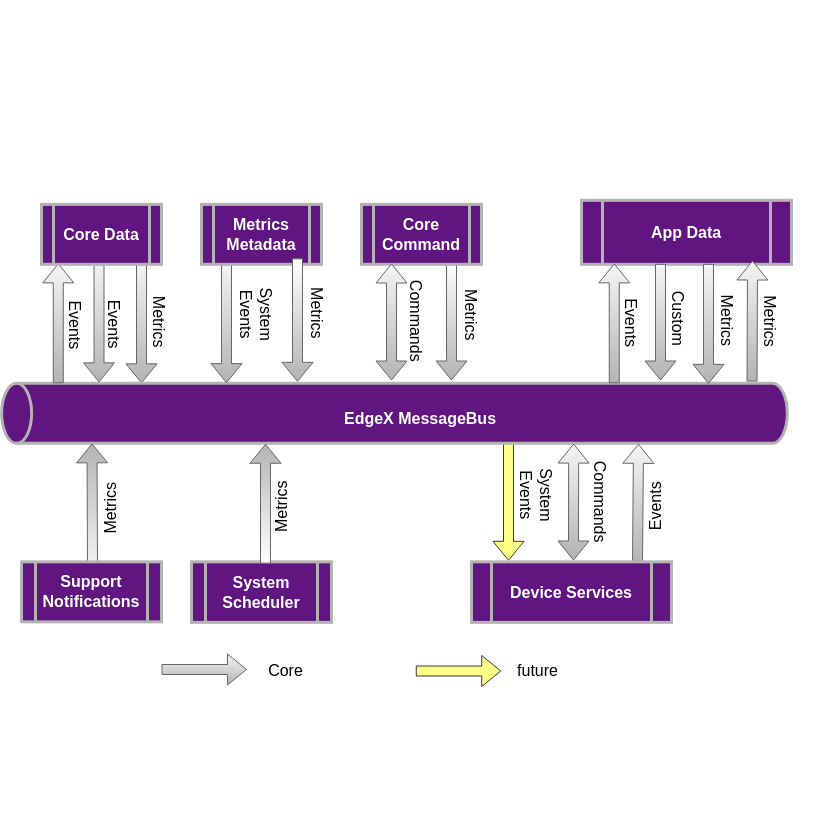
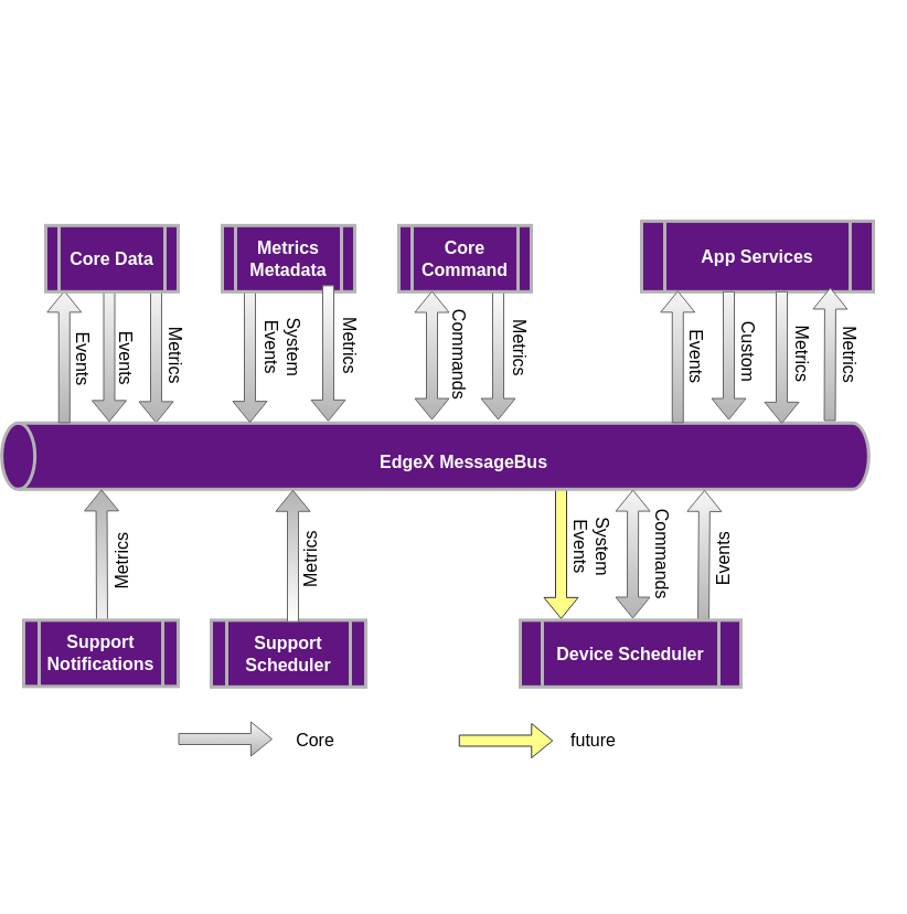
  <mxCell id="0" />
  <mxCell id="1" parent="0" />
  <mxCell id="2" value="" style="group" parent="1" vertex="1" connectable="0"><mxGeometry x="507" y="436.84" width="35" height="123.51" as="geometry" /></mxCell>
  <mxCell id="3" value="" style="group" parent="2" vertex="1" connectable="0"><mxGeometry width="35" height="123.51" as="geometry" /></mxCell>
  <mxCell id="4" value="" style="shape=flexArrow;endArrow=classic;html=1;rounded=0;fontSize=16;fillColor=#ffff88;strokeColor=#36393d;" parent="3" edge="1"><mxGeometry width="50" height="50" relative="1" as="geometry"><mxPoint as="sourcePoint" /><mxPoint y="123.51" as="targetPoint" /></mxGeometry></mxCell>
  <mxCell id="5" value="System Events" style="text;html=1;strokeColor=none;fillColor=none;align=center;verticalAlign=middle;whiteSpace=wrap;rounded=0;fontSize=16;rotation=90;" parent="3" vertex="1"><mxGeometry x="-4" y="43" width="65" height="30" as="geometry" /></mxCell>
  <mxCell id="6" value="" style="group" parent="1" vertex="1" connectable="0"><mxGeometry x="140" y="259.35" width="35" height="123.51" as="geometry" /></mxCell>
  <mxCell id="7" value="" style="shape=flexArrow;endArrow=classic;html=1;rounded=0;fontSize=16;fillColor=#f5f5f5;gradientColor=#b3b3b3;strokeColor=#666666;" parent="6" edge="1"><mxGeometry width="50" height="50" relative="1" as="geometry"><mxPoint as="sourcePoint" /><mxPoint y="123.51" as="targetPoint" /></mxGeometry></mxCell>
  <mxCell id="8" value="Metrics" style="text;html=1;strokeColor=none;fillColor=none;align=center;verticalAlign=middle;whiteSpace=wrap;rounded=0;fontSize=16;rotation=90;" parent="6" vertex="1"><mxGeometry x="-12.5" y="46.76" width="60" height="30" as="geometry" /></mxCell>
  <mxCell id="9" value="" style="group;fillColor=default;container=0;" parent="1" vertex="1" connectable="0"><mxGeometry x="108.765" y="382.845" width="602.47" height="60" as="geometry" /></mxCell>
- <mxCell id="10" value="&lt;b&gt;&lt;font color=&quot;#ffffff&quot;&gt;App Data&lt;/font&gt;&lt;/b&gt;" style="shape=process;whiteSpace=wrap;html=1;backgroundOutline=1;fontSize=16;fillColor=#601580;strokeColor=#B3B3B3;strokeWidth=3;perimeterSpacing=3;" parent="1" vertex="1"><mxGeometry x="580" y="199.84" width="210" height="64" as="geometry" /></mxCell>
+ <mxCell id="10" value="&lt;b&gt;&lt;font color=&quot;#ffffff&quot;&gt;App Services&lt;/font&gt;&lt;/b&gt;" style="shape=process;whiteSpace=wrap;html=1;backgroundOutline=1;fontSize=16;fillColor=#601580;strokeColor=#B3B3B3;strokeWidth=3;perimeterSpacing=3;" parent="1" vertex="1"><mxGeometry x="580" y="199.84" width="210" height="64" as="geometry" /></mxCell>
  <mxCell id="11" value="" style="shape=cylinder3;whiteSpace=wrap;html=1;boundedLbl=1;backgroundOutline=1;size=15;rotation=-90;fillColor=#601580;strokeWidth=3;strokeColor=#B3B3B3;" parent="1" vertex="1"><mxGeometry x="362.99" y="20" width="60" height="785.69" as="geometry" /></mxCell>
  <mxCell id="12" value="&lt;font color=&quot;#ffffff&quot; style=&quot;font-size: 16px;&quot;&gt;&lt;b&gt;EdgeX MessageBus&lt;/b&gt;&lt;/font&gt;" style="text;html=1;strokeColor=none;fillColor=none;align=center;verticalAlign=middle;whiteSpace=wrap;rounded=0;" parent="1" vertex="1"><mxGeometry x="338.76" y="403.35" width="160" height="30" as="geometry" /></mxCell>
  <mxCell id="13" value="" style="shape=flexArrow;endArrow=classic;html=1;rounded=0;fontSize=16;fillColor=#f5f5f5;strokeColor=#666666;gradientColor=#B3B3B3;gradientDirection=north;" parent="1" edge="1"><mxGeometry width="50" height="50" relative="1" as="geometry"><mxPoint x="91" y="570" as="sourcePoint" /><mxPoint x="90.5" y="442.84" as="targetPoint" /></mxGeometry></mxCell>
  <mxCell id="14" value="Metrics" style="text;html=1;strokeColor=none;fillColor=none;align=center;verticalAlign=middle;whiteSpace=wrap;rounded=0;fontSize=16;rotation=-90;" parent="1" vertex="1"><mxGeometry x="79" y="492.84" width="60" height="30" as="geometry" /></mxCell>
  <mxCell id="15" value="" style="group" parent="1" vertex="1" connectable="0"><mxGeometry x="450" y="259.84" width="35" height="85" as="geometry" /></mxCell>
  <mxCell id="16" value="" style="group" parent="15" vertex="1" connectable="0"><mxGeometry width="35" height="85" as="geometry" /></mxCell>
  <mxCell id="17" value="" style="shape=flexArrow;endArrow=classic;html=1;rounded=0;fontSize=16;fillColor=#FFFFFF;strokeColor=#666666;gradientColor=#B3B3B3;" parent="16" edge="1"><mxGeometry width="50" height="50" relative="1" as="geometry"><mxPoint as="sourcePoint" /><mxPoint y="120.16" as="targetPoint" /></mxGeometry></mxCell>
  <mxCell id="18" value="Metrics" style="text;html=1;strokeColor=none;fillColor=none;align=center;verticalAlign=middle;whiteSpace=wrap;rounded=0;fontSize=16;rotation=90;" parent="16" vertex="1"><mxGeometry x="-10" y="40" width="60" height="30" as="geometry" /></mxCell>
  <mxCell id="19" value="&lt;b&gt;&lt;font color=&quot;#ffffff&quot;&gt;Core Command&lt;/font&gt;&lt;/b&gt;" style="shape=process;whiteSpace=wrap;html=1;backgroundOutline=1;fontSize=16;fillColor=#601580;strokeWidth=3;perimeterSpacing=3;strokeColor=#B3B3B3;" parent="1" vertex="1"><mxGeometry x="360" y="203.84" width="120" height="60" as="geometry" /></mxCell>
  <mxCell id="20" value="" style="group" parent="1" vertex="1" connectable="0"><mxGeometry x="225" y="259.1" width="67" height="123.51" as="geometry" /></mxCell>
  <mxCell id="21" value="" style="shape=flexArrow;endArrow=classic;html=1;rounded=0;fontSize=16;fillColor=#f5f5f5;gradientColor=#b3b3b3;strokeColor=#666666;" parent="20" edge="1"><mxGeometry width="50" height="50" relative="1" as="geometry"><mxPoint as="sourcePoint" /><mxPoint y="123.51" as="targetPoint" /></mxGeometry></mxCell>
  <mxCell id="22" value="System Events" style="text;html=1;strokeColor=none;fillColor=none;align=center;verticalAlign=middle;whiteSpace=wrap;rounded=0;fontSize=16;rotation=90;" parent="20" vertex="1"><mxGeometry x="-3" y="40" width="65" height="30" as="geometry" /></mxCell>
  <mxCell id="23" value="&lt;b&gt;Metrics Metadata&lt;/b&gt;" style="shape=process;whiteSpace=wrap;html=1;backgroundOutline=1;fontSize=16;fillColor=#601580;fontColor=#FFFFFF;strokeWidth=3;perimeterSpacing=3;strokeColor=#B3B3B3;" parent="1" vertex="1"><mxGeometry x="200" y="203.84" width="120" height="60" as="geometry" /></mxCell>
  <mxCell id="24" value="" style="group" parent="1" vertex="1" connectable="0"><mxGeometry x="642" y="442.84" width="35" height="90.51" as="geometry" /></mxCell>
  <mxCell id="25" value="" style="shape=flexArrow;endArrow=classic;html=1;rounded=0;fontSize=16;fillColor=#f5f5f5;gradientColor=#b3b3b3;strokeColor=#666666;" parent="24" edge="1"><mxGeometry width="50" height="50" relative="1" as="geometry"><mxPoint x="-6" y="120.51" as="sourcePoint" /><mxPoint x="-5" y="0.51" as="targetPoint" /></mxGeometry></mxCell>
  <mxCell id="26" value="Events" style="text;html=1;strokeColor=none;fillColor=none;align=center;verticalAlign=middle;whiteSpace=wrap;rounded=0;fontSize=16;rotation=-90;" parent="24" vertex="1"><mxGeometry x="-18" y="48.637" width="60" height="28.582" as="geometry" /></mxCell>
  <mxCell id="27" value="" style="group" parent="1" vertex="1" connectable="0"><mxGeometry x="612.77" y="262.84" width="32.46" height="120" as="geometry" /></mxCell>
  <mxCell id="28" value="" style="shape=flexArrow;endArrow=classic;html=1;rounded=0;fontSize=16;fillColor=#f5f5f5;gradientColor=#b3b3b3;strokeColor=#666666;" parent="27" edge="1"><mxGeometry width="50" height="50" relative="1" as="geometry"><mxPoint y="120" as="sourcePoint" /><mxPoint as="targetPoint" /></mxGeometry></mxCell>
  <mxCell id="29" value="Events" style="text;html=1;strokeColor=none;fillColor=none;align=center;verticalAlign=middle;whiteSpace=wrap;rounded=0;fontSize=16;rotation=90;" parent="27" vertex="1"><mxGeometry x="-12.54" y="45.02" width="60" height="30" as="geometry" /></mxCell>
  <mxCell id="30" value="" style="group" parent="1" vertex="1" connectable="0"><mxGeometry x="56.77" y="262.84" width="29.73" height="120" as="geometry" /></mxCell>
  <mxCell id="31" value="" style="shape=flexArrow;endArrow=classic;html=1;rounded=0;fontSize=16;fillColor=#f5f5f5;gradientColor=#b3b3b3;strokeColor=#666666;" parent="30" edge="1"><mxGeometry width="50" height="50" relative="1" as="geometry"><mxPoint y="120" as="sourcePoint" /><mxPoint as="targetPoint" /></mxGeometry></mxCell>
  <mxCell id="32" value="Events" style="text;html=1;strokeColor=none;fillColor=none;align=center;verticalAlign=middle;whiteSpace=wrap;rounded=0;fontSize=16;rotation=90;" parent="30" vertex="1"><mxGeometry x="-12.77" y="49.51" width="60" height="25" as="geometry" /></mxCell>
- <mxCell id="33" value="&lt;b&gt;Device Services&lt;/b&gt;" style="shape=process;whiteSpace=wrap;html=1;backgroundOutline=1;fontSize=16;fillColor=#601580;fontColor=#FFFFFF;strokeWidth=3;perimeterSpacing=3;strokeColor=#B3B3B3;" parent="1" vertex="1"><mxGeometry x="470" y="561.35" width="200" height="60.51" as="geometry" /></mxCell>
+ <mxCell id="33" value="&lt;b&gt;Device Scheduler&lt;/b&gt;" style="shape=process;whiteSpace=wrap;html=1;backgroundOutline=1;fontSize=16;fillColor=#601580;fontColor=#FFFFFF;strokeWidth=3;perimeterSpacing=3;strokeColor=#B3B3B3;" parent="1" vertex="1"><mxGeometry x="470" y="561.35" width="200" height="60.51" as="geometry" /></mxCell>
  <mxCell id="34" value="" style="group" parent="1" vertex="1" connectable="0"><mxGeometry x="390" y="263" width="37" height="117" as="geometry" /></mxCell>
  <mxCell id="35" value="" style="shape=flexArrow;endArrow=classic;html=1;rounded=0;fontSize=16;entryX=1.008;entryY=0.523;entryDx=0;entryDy=0;entryPerimeter=0;startArrow=block;fillColor=#f5f5f5;strokeColor=#666666;gradientColor=#b3b3b3;" parent="34" edge="1"><mxGeometry width="50" height="50" relative="1" as="geometry"><mxPoint as="sourcePoint" /><mxPoint y="117" as="targetPoint" /></mxGeometry></mxCell>
  <mxCell id="36" value="Commands" style="text;html=1;strokeColor=none;fillColor=none;align=center;verticalAlign=middle;whiteSpace=wrap;rounded=0;fontSize=16;rotation=90;" parent="34" vertex="1"><mxGeometry x="-5" y="43.076" width="60" height="29.37" as="geometry" /></mxCell>
- <mxCell id="37" value="&lt;b&gt;System Scheduler&lt;/b&gt;" style="shape=process;whiteSpace=wrap;html=1;backgroundOutline=1;fontSize=16;fillColor=#601580;fontColor=#FFFFFF;strokeWidth=3;perimeterSpacing=3;strokeColor=#B3B3B3;" parent="1" vertex="1"><mxGeometry x="190" y="561.35" width="140" height="60.51" as="geometry" /></mxCell>
+ <mxCell id="37" value="&lt;b&gt;Support Scheduler&lt;/b&gt;" style="shape=process;whiteSpace=wrap;html=1;backgroundOutline=1;fontSize=16;fillColor=#601580;fontColor=#FFFFFF;strokeWidth=3;perimeterSpacing=3;strokeColor=#B3B3B3;" parent="1" vertex="1"><mxGeometry x="190" y="561.35" width="140" height="60.51" as="geometry" /></mxCell>
  <mxCell id="38" value="&lt;b&gt;Support Notifications&lt;/b&gt;" style="shape=process;whiteSpace=wrap;html=1;backgroundOutline=1;fontSize=16;fillColor=#601580;fontColor=#FFFFFF;strokeWidth=3;perimeterSpacing=3;strokeColor=#B3B3B3;" parent="1" vertex="1"><mxGeometry x="20" y="561.35" width="140" height="60" as="geometry" /></mxCell>
  <mxCell id="39" value="" style="group" parent="1" vertex="1" connectable="0"><mxGeometry x="86.714" y="258.35" width="49.0" height="123.51" as="geometry" /></mxCell>
  <mxCell id="40" value="" style="group" parent="39" vertex="1" connectable="0"><mxGeometry x="2" width="49.0" height="123.51" as="geometry" /></mxCell>
  <mxCell id="41" value="" style="shape=flexArrow;endArrow=classic;html=1;rounded=0;fontSize=16;fillColor=#f5f5f5;gradientColor=#b3b3b3;strokeColor=#666666;" parent="40" edge="1"><mxGeometry width="50" height="50" relative="1" as="geometry"><mxPoint x="8.786" as="sourcePoint" /><mxPoint x="8.786" y="123.51" as="targetPoint" /></mxGeometry></mxCell>
  <mxCell id="42" value="Events" style="text;html=1;strokeColor=none;fillColor=none;align=center;verticalAlign=middle;whiteSpace=wrap;rounded=0;fontSize=16;rotation=90;" parent="40" vertex="1"><mxGeometry x="0.929" y="41" width="47.143" height="49.0" as="geometry" /></mxCell>
  <mxCell id="43" value="" style="shape=flexArrow;endArrow=classic;html=1;rounded=0;fontSize=16;fillColor=#ffff88;strokeColor=#36393d;" parent="1" edge="1"><mxGeometry width="50" height="50" relative="1" as="geometry"><mxPoint x="414.28" y="670.502" as="sourcePoint" /><mxPoint x="499.752" y="670.502" as="targetPoint" /></mxGeometry></mxCell>
  <mxCell id="44" value="" style="shape=flexArrow;endArrow=classic;html=1;rounded=0;fontSize=16;fillColor=#f5f5f5;gradientColor=#b3b3b3;strokeColor=#666666;" parent="1" edge="1"><mxGeometry width="50" height="50" relative="1" as="geometry"><mxPoint x="159.996" y="669.011" as="sourcePoint" /><mxPoint x="245.468" y="669.011" as="targetPoint" /></mxGeometry></mxCell>
  <mxCell id="45" value="Core" style="text;html=1;strokeColor=none;fillColor=none;align=center;verticalAlign=middle;whiteSpace=wrap;rounded=0;fontSize=16;" parent="1" vertex="1"><mxGeometry x="252.288" y="659" width="64.915" height="22.497" as="geometry" /></mxCell>
  <mxCell id="46" value="future" style="text;html=1;strokeColor=none;fillColor=none;align=center;verticalAlign=middle;whiteSpace=wrap;rounded=0;fontSize=16;" parent="1" vertex="1"><mxGeometry x="504.088" y="659.003" width="64.915" height="22.497" as="geometry" /></mxCell>
  <mxCell id="47" value="&lt;b&gt;Core Data&lt;/b&gt;" style="shape=process;whiteSpace=wrap;html=1;backgroundOutline=1;fontSize=16;fillColor=#601580;fontColor=#FFFFFF;strokeWidth=3;perimeterSpacing=3;strokeColor=#B3B3B3;" parent="1" vertex="1"><mxGeometry x="40" y="203.84" width="120" height="60" as="geometry" /></mxCell>
  <mxCell id="48" value="" style="group" parent="1" vertex="1" connectable="0"><mxGeometry x="659" y="263.35" width="34" height="116.65" as="geometry" /></mxCell>
  <mxCell id="49" value="" style="shape=flexArrow;endArrow=classic;html=1;rounded=0;fontSize=16;fillColor=#f5f5f5;strokeColor=#666666;gradientColor=#b3b3b3;" parent="48" edge="1"><mxGeometry width="50" height="50" relative="1" as="geometry"><mxPoint as="sourcePoint" /><mxPoint y="116.65" as="targetPoint" /></mxGeometry></mxCell>
  <mxCell id="50" value="Custom" style="text;html=1;strokeColor=none;fillColor=none;align=center;verticalAlign=middle;whiteSpace=wrap;rounded=0;fontSize=16;rotation=90;" parent="48" vertex="1"><mxGeometry x="-12" y="40" width="60" height="30" as="geometry" /></mxCell>
  <mxCell id="51" value="" style="group" parent="1" vertex="1" connectable="0"><mxGeometry x="707" y="263.35" width="34" height="120" as="geometry" /></mxCell>
  <mxCell id="52" value="" style="shape=flexArrow;endArrow=classic;html=1;rounded=0;fontSize=16;fillColor=#f5f5f5;gradientColor=#b3b3b3;strokeColor=#666666;" parent="51" edge="1"><mxGeometry width="50" height="50" relative="1" as="geometry"><mxPoint as="sourcePoint" /><mxPoint y="120" as="targetPoint" /></mxGeometry></mxCell>
  <mxCell id="53" value="Metrics" style="text;html=1;strokeColor=none;fillColor=none;align=center;verticalAlign=middle;whiteSpace=wrap;rounded=0;fontSize=16;rotation=90;" parent="51" vertex="1"><mxGeometry x="-11" y="42" width="60" height="30" as="geometry" /></mxCell>
  <mxCell id="54" value="" style="shape=flexArrow;endArrow=classic;html=1;rounded=0;fontSize=16;startArrow=block;fillColor=#f5f5f5;strokeColor=#666666;exitX=-0.004;exitY=0.728;exitDx=0;exitDy=0;exitPerimeter=0;gradientColor=#b3b3b3;" parent="1" source="11" edge="1"><mxGeometry width="50" height="50" relative="1" as="geometry"><mxPoint x="570" y="500" as="sourcePoint" /><mxPoint x="572" y="560" as="targetPoint" /></mxGeometry></mxCell>
  <mxCell id="55" value="Commands" style="text;html=1;strokeColor=none;fillColor=none;align=center;verticalAlign=middle;whiteSpace=wrap;rounded=0;fontSize=16;rotation=90;" parent="1" vertex="1"><mxGeometry x="569" y="486.6" width="60" height="30" as="geometry" /></mxCell>
  <mxCell id="56" value="" style="shape=flexArrow;endArrow=classic;html=1;rounded=0;fontSize=16;fillColor=#f5f5f5;gradientColor=#b3b3b3;strokeColor=#666666;exitX=1.031;exitY=0.95;exitDx=0;exitDy=0;exitPerimeter=0;" parent="1" edge="1"><mxGeometry width="50" height="50" relative="1" as="geometry"><mxPoint x="750.551" y="380.985" as="sourcePoint" /><mxPoint x="751" y="260" as="targetPoint" /></mxGeometry></mxCell>
  <mxCell id="57" value="Metrics" style="text;html=1;strokeColor=none;fillColor=none;align=center;verticalAlign=middle;whiteSpace=wrap;rounded=0;fontSize=16;rotation=90;" parent="1" vertex="1"><mxGeometry x="739" y="306" width="60" height="30" as="geometry" /></mxCell>
  <mxCell id="58" value="" style="shape=flexArrow;endArrow=classic;html=1;rounded=0;fontSize=16;fillColor=#FFFFFF;strokeColor=#666666;gradientColor=#B3B3B3;gradientDirection=north;" parent="1" edge="1"><mxGeometry width="50" height="50" relative="1" as="geometry"><mxPoint x="264" y="563.155" as="sourcePoint" /><mxPoint x="264" y="443.25" as="targetPoint" /></mxGeometry></mxCell>
  <mxCell id="59" value="Metrics" style="text;html=1;strokeColor=none;fillColor=none;align=center;verticalAlign=middle;whiteSpace=wrap;rounded=0;fontSize=16;rotation=-90;" parent="1" vertex="1"><mxGeometry x="250" y="489.948" width="60" height="32.701" as="geometry" /></mxCell>
  <mxCell id="60" value="" style="group" parent="1" vertex="1" connectable="0"><mxGeometry x="296" y="257.84" width="35" height="123.51" as="geometry" /></mxCell>
  <mxCell id="61" value="" style="shape=flexArrow;endArrow=classic;html=1;rounded=0;fontSize=16;fillColor=#FFFFFF;strokeColor=#666666;gradientColor=#B3B3B3;" parent="60" edge="1"><mxGeometry width="50" height="50" relative="1" as="geometry"><mxPoint as="sourcePoint" /><mxPoint y="123.51" as="targetPoint" /></mxGeometry></mxCell>
  <mxCell id="62" value="Metrics" style="text;html=1;strokeColor=none;fillColor=none;align=center;verticalAlign=middle;whiteSpace=wrap;rounded=0;fontSize=16;rotation=90;" parent="60" vertex="1"><mxGeometry x="-10" y="40" width="60" height="30" as="geometry" /></mxCell>
